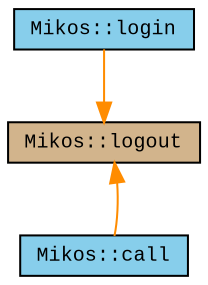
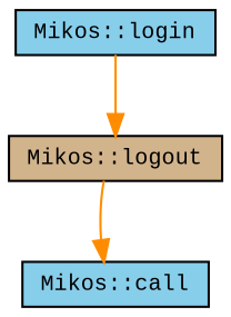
  digraph {
    fontname="Liberation Mono"
    rankdir=TB
    node [color=black fillcolor=skyblue fontname="Liberation Mono" fontsize=10 shape=record style=filled]
    edge [color=darkorange fontname="Liberation Mono" fontsize=10 labelfontname="FreeSans.ttf" labelfontsize=10 style=solid]
    n1 [fontcolor=black height=0.2 label="Mikos::login" width=0.4]
    n2 [fillcolor=tan height=0.2 label="Mikos::logout" width=0.4]
    n3 [height=0.2 label="Mikos::call" width=0.4]
    n1 -> n2
-   n3 -> n2
+   n2 -> n3
  }
